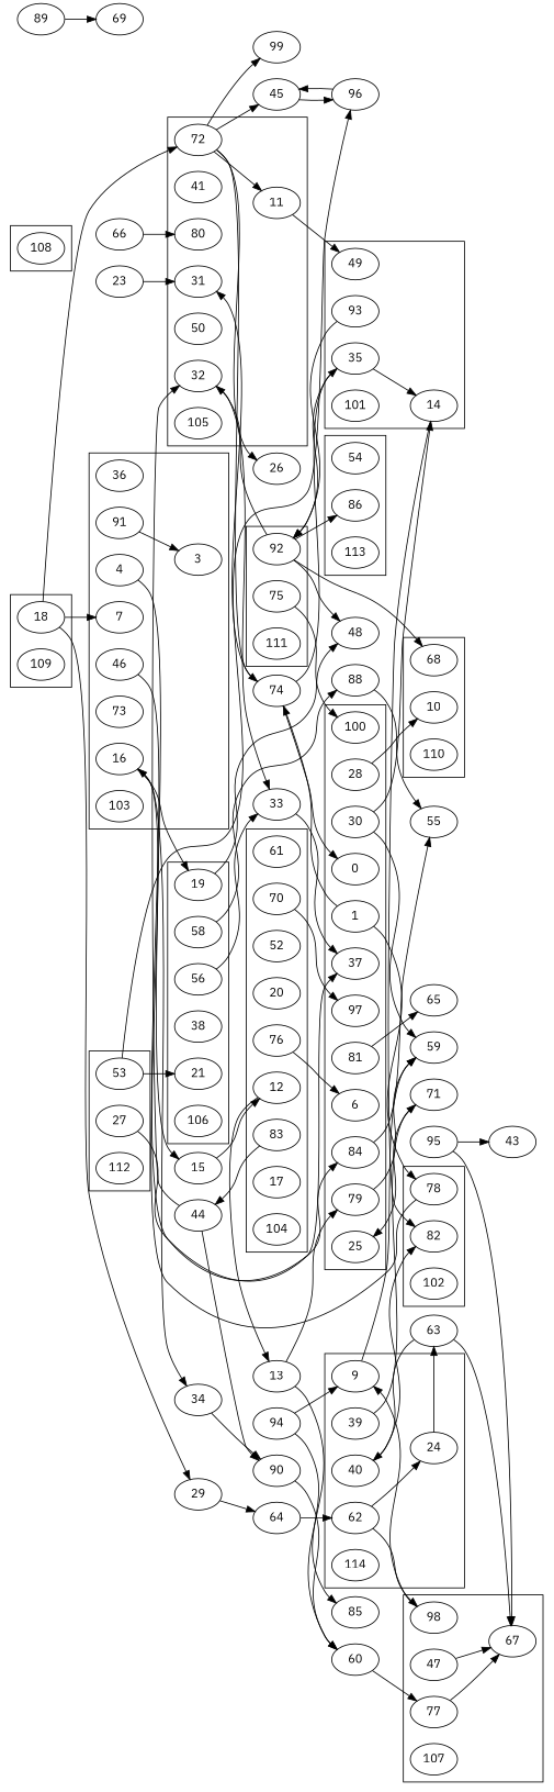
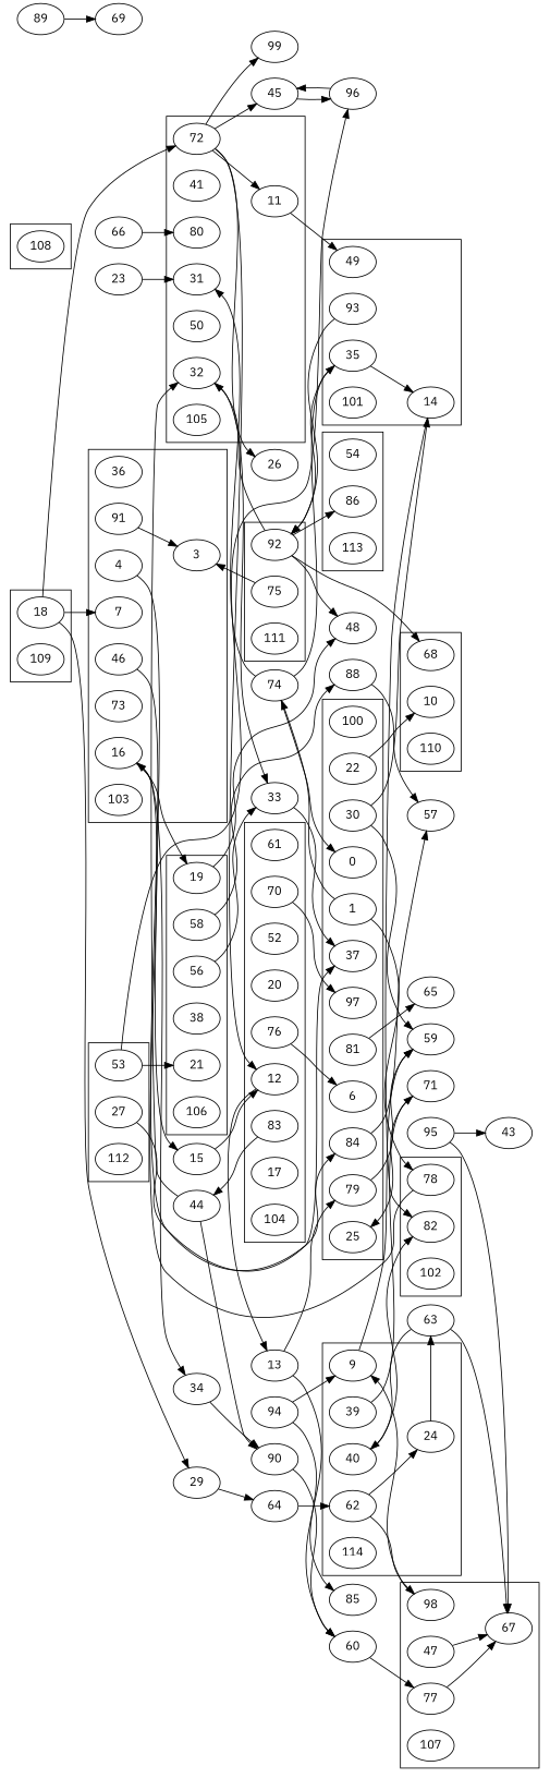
  digraph {
    fontname="IBM Plex Sans"
    rankdir=LR
    node [fontname="IBM Plex Sans"]
    edge [fontname="IBM Plex Sans"]
    37
    81
-   22 [label=28]
+   22
    84
    0
    97
    79
    25
    30
    6
    1
    100
    49
    93
    35
    14
    101
    82
    78
    102
    36
    91
    46
    7
    16
    73
    3
    4
    103
    61
    76
    52
    20
    70
    12
    83
    17
    104
    72
    41
    31
    32
    11
    50
    80
    105
    19
    56
    58
    38
    21
    106
    67
    98
    47
    77
    107
    108
    18
    109
    68
    10
    110
    75
    92
    111
    27
    53
    112
    54
    86
    113
    40
    62
    24
    9
    39
    114
    65
-   57 [label=55]
+   57
    59
    74
    34
    15
    13
    44
    26
    45
    99
    33
    48
    88
    29
    96
    63
    71
    90
    60
    64
    94
    85
    95
    43
    66
    89
    69
    23
    subgraph cluster_1 {
      37
      81
      22
      84
      0
      97
      79
      25
      30
      6
      1
      100
    }
    subgraph cluster_2 {
      49
      93
      35
      14
      101
    }
    subgraph cluster_3 {
      82
      78
      102
    }
    subgraph cluster_4 {
      36
      91
      46
      7
      16
      73
      3
      4
      103
    }
    subgraph cluster_5 {
      61
      76
      52
      20
      70
      12
      83
      17
      104
    }
    subgraph cluster_6 {
      72
      41
      31
      32
      11
      50
      80
      105
    }
    subgraph cluster_7 {
      19
      56
      58
      38
      21
      106
    }
    subgraph cluster_8 {
      67
      98
      47
      77
      107
    }
    subgraph cluster_9 {
      108
    }
    subgraph cluster_10 {
      18
      109
    }
    subgraph cluster_11 {
      68
      10
      110
    }
    subgraph cluster_12 {
      75
      92
      111
    }
    subgraph cluster_13 {
      27
      53
      112
    }
    subgraph cluster_14 {
      54
      86
      113
    }
    subgraph cluster_15 {
      40
      62
      24
      9
      39
      114
    }
    81 -> 65
    22 -> 10
    84 -> 57
    79 -> 59
    30 -> 14
    30 -> 59
    1 -> 78
    1 -> 74
    93 -> 92
    35 -> 14
    35 -> 92
    14 -> 82
    78 -> 16
    91 -> 3
    46 -> 84
    16 -> 19
    16 -> 34
    4 -> 15
    76 -> 6
    70 -> 97
    12 -> 13
    83 -> 44
    72 -> 11
-   72 -> 74
+   72 -> 12
    72 -> 26
    72 -> 45
    72 -> 99
    32 -> 33
    11 -> 49
    19 -> 48
    56 -> 33
    58 -> 88
    98 -> 9
    47 -> 67
    77 -> 67
    18 -> 7
    18 -> 72
    18 -> 29
-   75 -> 100
+   75 -> 3
    92 -> 32
    92 -> 68
    92 -> 86
    92 -> 48
    27 -> 37
    53 -> 21
    53 -> 96
    40 -> 82
    62 -> 98
    62 -> 24
    24 -> 63
    9 -> 59
    39 -> 71
    74 -> 0
    74 -> 35
    74 -> 31
    34 -> 90
    15 -> 12
    13 -> 79
    13 -> 60
    44 -> 32
    44 -> 90
    45 -> 96
    33 -> 37
    88 -> 57
    29 -> 64
    96 -> 45
    63 -> 67
    63 -> 40
    71 -> 25
    90 -> 60
    60 -> 77
    64 -> 62
    94 -> 9
    94 -> 85
    95 -> 67
    95 -> 43
    66 -> 80
    89 -> 69
    23 -> 31
  }
